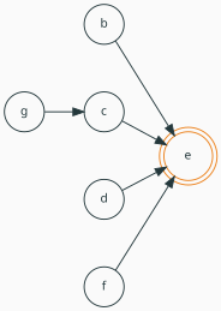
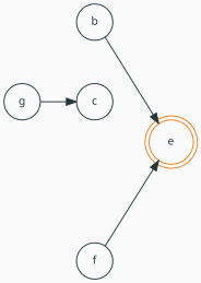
  digraph {
    bgcolor="#fafafa"
    fontname="Noto Sans"
    nodesep=0.6
    rankdir=LR
    splines=true
    node [color="#23373b" fontcolor="#23373b" fontname="Noto Sans" fontsize="11pt" shape=circle]
    edge [color="#23373b" fontcolor="#23373b" fontname="Noto Sans" fontsize="10pt"]
    e [color="#ec811b" shape=doublecircle]
    b
    c
-   d
    f
    g
    b -> e
-   c -> e
-   d -> e
    f -> e
    g -> c
  }
